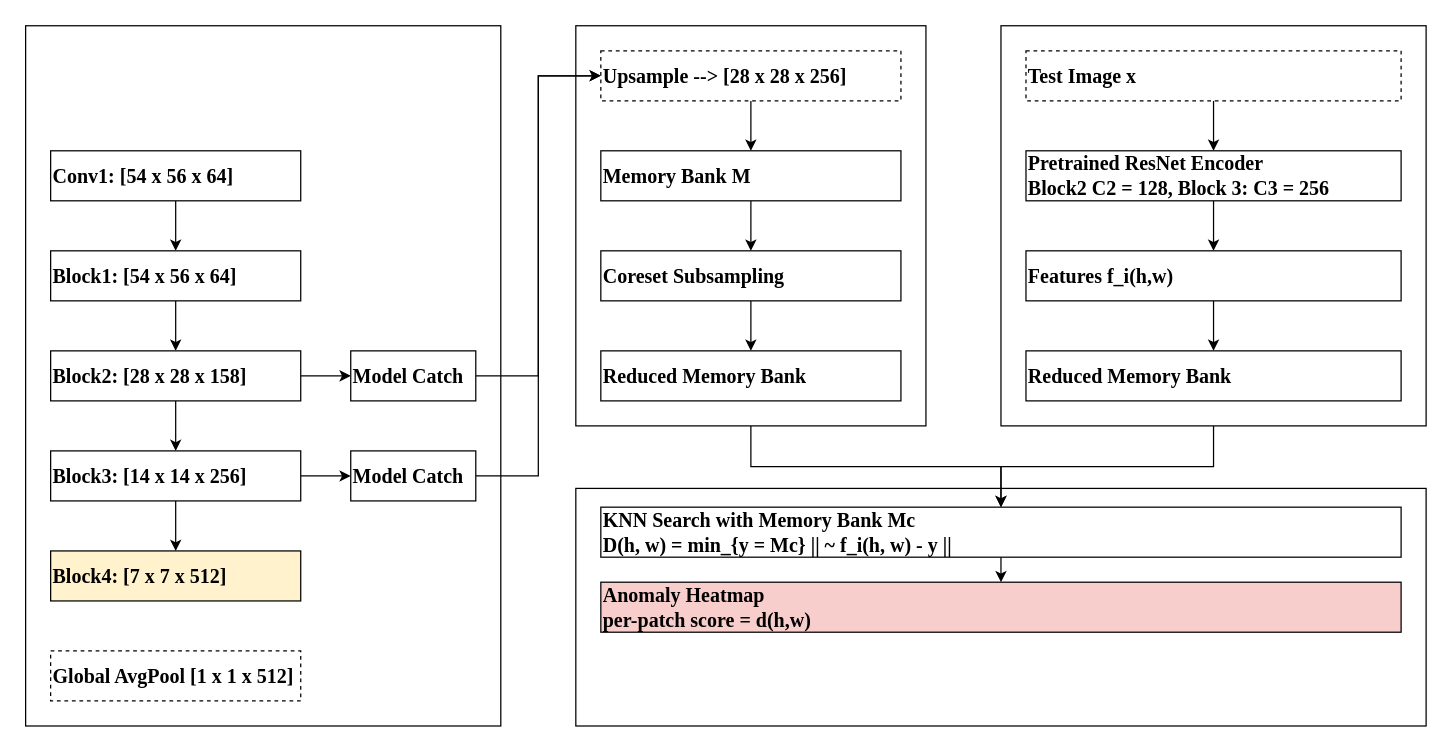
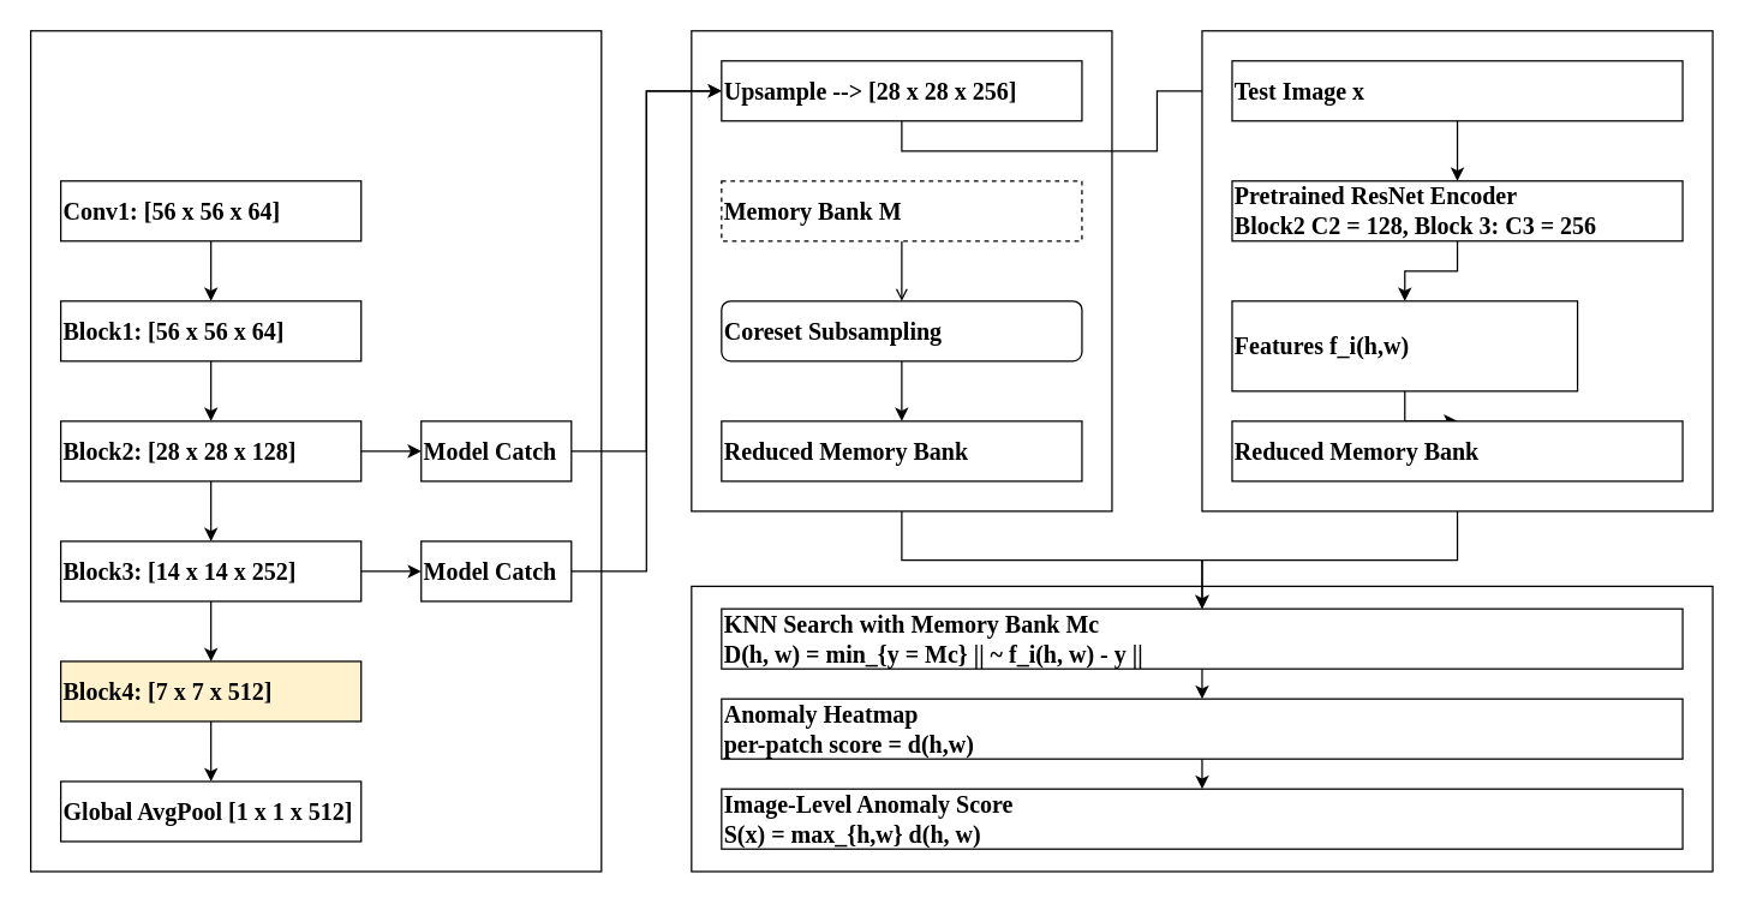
  <mxCell id="0" />
  <mxCell id="1" parent="0" />
  <mxCell id="2" value="" style="rounded=0;whiteSpace=wrap;html=1;" vertex="1" parent="1"><mxGeometry x="460" y="390" width="680" height="190" as="geometry" /></mxCell>
  <mxCell id="3" style="edgeStyle=orthogonalEdgeStyle;rounded=0;orthogonalLoop=1;jettySize=auto;html=1;exitX=0.5;exitY=1;exitDx=0;exitDy=0;" edge="1" parent="1" source="4" target="40"><mxGeometry relative="1" as="geometry" /></mxCell>
  <mxCell id="4" value="" style="rounded=0;whiteSpace=wrap;html=1;" vertex="1" parent="1"><mxGeometry x="460" y="20" width="280" height="320" as="geometry" /></mxCell>
  <mxCell id="5" value="" style="rounded=0;whiteSpace=wrap;html=1;" vertex="1" parent="1"><mxGeometry x="20" y="20" width="380" height="560" as="geometry" /></mxCell>
  <mxCell id="6" style="edgeStyle=orthogonalEdgeStyle;rounded=0;orthogonalLoop=1;jettySize=auto;html=1;exitX=0.5;exitY=1;exitDx=0;exitDy=0;" edge="1" parent="1" source="7" target="9"><mxGeometry relative="1" as="geometry" /></mxCell>
- <mxCell id="7" value="Conv1: [54 x 56 x 64]" style="rounded=0;whiteSpace=wrap;html=1;fontFamily=Times New Roman;fontSize=16;fontStyle=1;align=left;" vertex="1" parent="1"><mxGeometry x="40" y="120" width="200" height="40" as="geometry" /></mxCell>
+ <mxCell id="7" value="Conv1: [56 x 56 x 64]" style="rounded=0;whiteSpace=wrap;html=1;fontFamily=Times New Roman;fontSize=16;fontStyle=1;align=left;" vertex="1" parent="1"><mxGeometry x="40" y="120" width="200" height="40" as="geometry" /></mxCell>
  <mxCell id="8" style="edgeStyle=orthogonalEdgeStyle;rounded=0;orthogonalLoop=1;jettySize=auto;html=1;exitX=0.5;exitY=1;exitDx=0;exitDy=0;entryX=0.5;entryY=0;entryDx=0;entryDy=0;" edge="1" parent="1" source="9" target="12"><mxGeometry relative="1" as="geometry" /></mxCell>
- <mxCell id="9" value="Block1: [54 x 56 x 64]" style="rounded=0;whiteSpace=wrap;html=1;fontFamily=Times New Roman;fontSize=16;fontStyle=1;align=left;" vertex="1" parent="1"><mxGeometry x="40" y="200" width="200" height="40" as="geometry" /></mxCell>
+ <mxCell id="9" value="Block1: [56 x 56 x 64]" style="rounded=0;whiteSpace=wrap;html=1;fontFamily=Times New Roman;fontSize=16;fontStyle=1;align=left;" vertex="1" parent="1"><mxGeometry x="40" y="200" width="200" height="40" as="geometry" /></mxCell>
  <mxCell id="10" style="edgeStyle=orthogonalEdgeStyle;rounded=0;orthogonalLoop=1;jettySize=auto;html=1;exitX=1;exitY=0.5;exitDx=0;exitDy=0;entryX=0;entryY=0.5;entryDx=0;entryDy=0;" edge="1" parent="1" source="12" target="20"><mxGeometry relative="1" as="geometry" /></mxCell>
  <mxCell id="11" style="edgeStyle=orthogonalEdgeStyle;rounded=0;orthogonalLoop=1;jettySize=auto;html=1;exitX=0.5;exitY=1;exitDx=0;exitDy=0;entryX=0.5;entryY=0;entryDx=0;entryDy=0;" edge="1" parent="1" source="12" target="15"><mxGeometry relative="1" as="geometry" /></mxCell>
- <mxCell id="12" value="Block2: [28 x 28 x 158]" style="rounded=0;whiteSpace=wrap;html=1;fontFamily=Times New Roman;fontSize=16;fontStyle=1;align=left;" vertex="1" parent="1"><mxGeometry x="40" y="280" width="200" height="40" as="geometry" /></mxCell>
+ <mxCell id="12" value="Block2: [28 x 28 x 128]" style="rounded=0;whiteSpace=wrap;html=1;fontFamily=Times New Roman;fontSize=16;fontStyle=1;align=left;" vertex="1" parent="1"><mxGeometry x="40" y="280" width="200" height="40" as="geometry" /></mxCell>
  <mxCell id="13" style="edgeStyle=orthogonalEdgeStyle;rounded=0;orthogonalLoop=1;jettySize=auto;html=1;exitX=1;exitY=0.5;exitDx=0;exitDy=0;entryX=0;entryY=0.5;entryDx=0;entryDy=0;" edge="1" parent="1" source="15" target="22"><mxGeometry relative="1" as="geometry" /></mxCell>
  <mxCell id="14" style="edgeStyle=orthogonalEdgeStyle;rounded=0;orthogonalLoop=1;jettySize=auto;html=1;exitX=0.5;exitY=1;exitDx=0;exitDy=0;entryX=0.5;entryY=0;entryDx=0;entryDy=0;" edge="1" parent="1" source="15" target="17"><mxGeometry relative="1" as="geometry" /></mxCell>
- <mxCell id="15" value="Block3: [14 x 14 x 256]" style="rounded=0;whiteSpace=wrap;html=1;fontFamily=Times New Roman;fontSize=16;fontStyle=1;align=left;" vertex="1" parent="1"><mxGeometry x="40" y="360" width="200" height="40" as="geometry" /></mxCell>
+ <mxCell id="15" value="Block3: [14 x 14 x 252]" style="rounded=0;whiteSpace=wrap;html=1;fontFamily=Times New Roman;fontSize=16;fontStyle=1;align=left;" vertex="1" parent="1"><mxGeometry x="40" y="360" width="200" height="40" as="geometry" /></mxCell>
+ <mxCell id="16" style="edgeStyle=orthogonalEdgeStyle;rounded=0;orthogonalLoop=1;jettySize=auto;html=1;exitX=0.5;exitY=1;exitDx=0;exitDy=0;entryX=0.5;entryY=0;entryDx=0;entryDy=0;" edge="1" parent="1" source="17" target="18"><mxGeometry relative="1" as="geometry" /></mxCell>
  <mxCell id="17" value="Block4: [7 x 7 x 512]" style="rounded=0;whiteSpace=wrap;html=1;fontFamily=Times New Roman;fontSize=16;fontStyle=1;align=left;fillColor=#fff2cc;" vertex="1" parent="1"><mxGeometry x="40" y="440" width="200" height="40" as="geometry" /></mxCell>
- <mxCell id="18" value="Global AvgPool [1 x 1 x 512]" style="rounded=0;whiteSpace=wrap;html=1;fontFamily=Times New Roman;fontSize=16;fontStyle=1;align=left;dashed=1;" vertex="1" parent="1"><mxGeometry x="40" y="520" width="200" height="40" as="geometry" /></mxCell>
+ <mxCell id="18" value="Global AvgPool [1 x 1 x 512]" style="rounded=0;whiteSpace=wrap;html=1;fontFamily=Times New Roman;fontSize=16;fontStyle=1;align=left;" vertex="1" parent="1"><mxGeometry x="40" y="520" width="200" height="40" as="geometry" /></mxCell>
  <mxCell id="19" style="edgeStyle=orthogonalEdgeStyle;rounded=0;orthogonalLoop=1;jettySize=auto;html=1;exitX=1;exitY=0.5;exitDx=0;exitDy=0;entryX=0;entryY=0.5;entryDx=0;entryDy=0;" edge="1" parent="1" source="20" target="24"><mxGeometry relative="1" as="geometry" /></mxCell>
  <mxCell id="20" value="Model Catch" style="rounded=0;whiteSpace=wrap;html=1;fontFamily=Times New Roman;fontSize=16;fontStyle=1;align=left;" vertex="1" parent="1"><mxGeometry x="280" y="280" width="100" height="40" as="geometry" /></mxCell>
  <mxCell id="21" style="edgeStyle=orthogonalEdgeStyle;rounded=0;orthogonalLoop=1;jettySize=auto;html=1;exitX=1;exitY=0.5;exitDx=0;exitDy=0;entryX=0;entryY=0.5;entryDx=0;entryDy=0;" edge="1" parent="1" source="22" target="24"><mxGeometry relative="1" as="geometry" /></mxCell>
  <mxCell id="22" value="Model Catch" style="rounded=0;whiteSpace=wrap;html=1;fontFamily=Times New Roman;fontSize=16;fontStyle=1;align=left;" vertex="1" parent="1"><mxGeometry x="280" y="360" width="100" height="40" as="geometry" /></mxCell>
- <mxCell id="23" style="edgeStyle=orthogonalEdgeStyle;rounded=0;orthogonalLoop=1;jettySize=auto;html=1;exitX=0.5;exitY=1;exitDx=0;exitDy=0;" edge="1" parent="1" source="24" target="26"><mxGeometry relative="1" as="geometry" /></mxCell>
- <mxCell id="24" value="Upsample --&amp;gt; [28 x 28 x 256]" style="rounded=0;whiteSpace=wrap;html=1;fontFamily=Times New Roman;fontSize=16;fontStyle=1;align=left;dashed=1;" vertex="1" parent="1"><mxGeometry x="480" y="40" width="240" height="40" as="geometry" /></mxCell>
- <mxCell id="25" style="edgeStyle=orthogonalEdgeStyle;rounded=0;orthogonalLoop=1;jettySize=auto;html=1;exitX=0.5;exitY=1;exitDx=0;exitDy=0;entryX=0.5;entryY=0;entryDx=0;entryDy=0;" edge="1" parent="1" source="26" target="28"><mxGeometry relative="1" as="geometry" /></mxCell>
- <mxCell id="26" value="Memory Bank M" style="rounded=0;whiteSpace=wrap;html=1;fontFamily=Times New Roman;fontSize=16;fontStyle=1;align=left;" vertex="1" parent="1"><mxGeometry x="480" y="120" width="240" height="40" as="geometry" /></mxCell>
+ <mxCell id="23" style="edgeStyle=orthogonalEdgeStyle;rounded=0;orthogonalLoop=1;jettySize=auto;html=1;exitX=0.5;exitY=1;exitDx=0;exitDy=0;" edge="1" parent="1" source="24" target="33"><mxGeometry relative="1" as="geometry" /></mxCell>
+ <mxCell id="24" value="Upsample --&amp;gt; [28 x 28 x 256]" style="rounded=0;whiteSpace=wrap;html=1;fontFamily=Times New Roman;fontSize=16;fontStyle=1;align=left;" vertex="1" parent="1"><mxGeometry x="480" y="40" width="240" height="40" as="geometry" /></mxCell>
+ <mxCell id="25" style="edgeStyle=orthogonalEdgeStyle;rounded=0;orthogonalLoop=1;jettySize=auto;html=1;exitX=0.5;exitY=1;exitDx=0;exitDy=0;entryX=0.5;entryY=0;entryDx=0;entryDy=0;endArrow=open;" edge="1" parent="1" source="26" target="28"><mxGeometry relative="1" as="geometry" /></mxCell>
+ <mxCell id="26" value="Memory Bank M" style="rounded=0;whiteSpace=wrap;html=1;fontFamily=Times New Roman;fontSize=16;fontStyle=1;align=left;dashed=1;" vertex="1" parent="1"><mxGeometry x="480" y="120" width="240" height="40" as="geometry" /></mxCell>
  <mxCell id="27" style="edgeStyle=orthogonalEdgeStyle;rounded=0;orthogonalLoop=1;jettySize=auto;html=1;exitX=0.5;exitY=1;exitDx=0;exitDy=0;entryX=0.5;entryY=0;entryDx=0;entryDy=0;" edge="1" parent="1" source="28" target="29"><mxGeometry relative="1" as="geometry" /></mxCell>
- <mxCell id="28" value="Coreset Subsampling" style="rounded=0;whiteSpace=wrap;html=1;fontFamily=Times New Roman;fontSize=16;fontStyle=1;align=left;" vertex="1" parent="1"><mxGeometry x="480" y="200" width="240" height="40" as="geometry" /></mxCell>
+ <mxCell id="28" value="Coreset Subsampling" style="whiteSpace=wrap;html=1;fontFamily=Times New Roman;fontSize=16;fontStyle=1;align=left;rounded=1;" vertex="1" parent="1"><mxGeometry x="480" y="200" width="240" height="40" as="geometry" /></mxCell>
  <mxCell id="29" value="Reduced Memory Bank" style="rounded=0;whiteSpace=wrap;html=1;fontFamily=Times New Roman;fontSize=16;fontStyle=1;align=left;" vertex="1" parent="1"><mxGeometry x="480" y="280" width="240" height="40" as="geometry" /></mxCell>
  <mxCell id="30" style="edgeStyle=orthogonalEdgeStyle;rounded=0;orthogonalLoop=1;jettySize=auto;html=1;exitX=0.5;exitY=1;exitDx=0;exitDy=0;entryX=0.5;entryY=0;entryDx=0;entryDy=0;" edge="1" parent="1" source="31" target="40"><mxGeometry relative="1" as="geometry" /></mxCell>
  <mxCell id="31" value="" style="rounded=0;whiteSpace=wrap;html=1;" vertex="1" parent="1"><mxGeometry x="800" y="20" width="340" height="320" as="geometry" /></mxCell>
  <mxCell id="32" style="edgeStyle=orthogonalEdgeStyle;rounded=0;orthogonalLoop=1;jettySize=auto;html=1;exitX=0.5;exitY=1;exitDx=0;exitDy=0;" edge="1" parent="1" source="33" target="35"><mxGeometry relative="1" as="geometry" /></mxCell>
- <mxCell id="33" value="Test Image x" style="rounded=0;whiteSpace=wrap;html=1;fontFamily=Times New Roman;fontSize=16;fontStyle=1;align=left;dashed=1;" vertex="1" parent="1"><mxGeometry x="820" y="40" width="300" height="40" as="geometry" /></mxCell>
+ <mxCell id="33" value="Test Image x" style="rounded=0;whiteSpace=wrap;html=1;fontFamily=Times New Roman;fontSize=16;fontStyle=1;align=left;" vertex="1" parent="1"><mxGeometry x="820" y="40" width="300" height="40" as="geometry" /></mxCell>
  <mxCell id="34" style="edgeStyle=orthogonalEdgeStyle;rounded=0;orthogonalLoop=1;jettySize=auto;html=1;exitX=0.5;exitY=1;exitDx=0;exitDy=0;entryX=0.5;entryY=0;entryDx=0;entryDy=0;" edge="1" parent="1" source="35" target="37"><mxGeometry relative="1" as="geometry" /></mxCell>
  <mxCell id="35" value="Pretrained ResNet Encoder&lt;div&gt;Block2 C2 = 128, Block 3: C3 = 256&lt;/div&gt;" style="rounded=0;whiteSpace=wrap;html=1;fontFamily=Times New Roman;fontSize=16;fontStyle=1;align=left;" vertex="1" parent="1"><mxGeometry x="820" y="120" width="300" height="40" as="geometry" /></mxCell>
  <mxCell id="36" style="edgeStyle=orthogonalEdgeStyle;rounded=0;orthogonalLoop=1;jettySize=auto;html=1;exitX=0.5;exitY=1;exitDx=0;exitDy=0;entryX=0.5;entryY=0;entryDx=0;entryDy=0;" edge="1" parent="1" source="37" target="38"><mxGeometry relative="1" as="geometry" /></mxCell>
- <mxCell id="37" value="Features f_i(h,w)" style="rounded=0;whiteSpace=wrap;html=1;fontFamily=Times New Roman;fontSize=16;fontStyle=1;align=left;" vertex="1" parent="1"><mxGeometry x="820" y="200" width="300" height="40" as="geometry" /></mxCell>
+ <mxCell id="37" value="Features f_i(h,w)" style="rounded=0;whiteSpace=wrap;html=1;fontFamily=Times New Roman;fontSize=16;fontStyle=1;align=left;" vertex="1" parent="1"><mxGeometry x="820" y="200" width="230" height="60" as="geometry" /></mxCell>
  <mxCell id="38" value="Reduced Memory Bank" style="rounded=0;whiteSpace=wrap;html=1;fontFamily=Times New Roman;fontSize=16;fontStyle=1;align=left;" vertex="1" parent="1"><mxGeometry x="820" y="280" width="300" height="40" as="geometry" /></mxCell>
  <mxCell id="39" style="edgeStyle=orthogonalEdgeStyle;rounded=0;orthogonalLoop=1;jettySize=auto;html=1;exitX=0.5;exitY=1;exitDx=0;exitDy=0;entryX=0.5;entryY=0;entryDx=0;entryDy=0;" edge="1" parent="1" source="40" target="42"><mxGeometry relative="1" as="geometry" /></mxCell>
  <mxCell id="40" value="KNN Search with Memory Bank Mc&lt;div&gt;D(h, w) = min_{y = Mc} || ~ f_i(h, w) - y ||&lt;/div&gt;" style="rounded=0;whiteSpace=wrap;html=1;fontFamily=Times New Roman;fontSize=16;fontStyle=1;align=left;" vertex="1" parent="1"><mxGeometry x="480" y="405" width="640" height="40" as="geometry" /></mxCell>
- <mxCell id="42" value="Anomaly Heatmap&lt;div&gt;per-patch score = d(h,w)&lt;/div&gt;" style="rounded=0;whiteSpace=wrap;html=1;fontFamily=Times New Roman;fontSize=16;fontStyle=1;align=left;fillColor=#f8cecc;" vertex="1" parent="1"><mxGeometry x="480" y="465" width="640" height="40" as="geometry" /></mxCell>
+ <mxCell id="41" style="edgeStyle=orthogonalEdgeStyle;rounded=0;orthogonalLoop=1;jettySize=auto;html=1;exitX=0.5;exitY=1;exitDx=0;exitDy=0;entryX=0.5;entryY=0;entryDx=0;entryDy=0;" edge="1" parent="1" source="42" target="43"><mxGeometry relative="1" as="geometry" /></mxCell>
+ <mxCell id="42" value="Anomaly Heatmap&lt;div&gt;per-patch score = d(h,w)&lt;/div&gt;" style="rounded=0;whiteSpace=wrap;html=1;fontFamily=Times New Roman;fontSize=16;fontStyle=1;align=left;" vertex="1" parent="1"><mxGeometry x="480" y="465" width="640" height="40" as="geometry" /></mxCell>
+ <mxCell id="43" value="Image-Level Anomaly Score&lt;div&gt;S(x) = max_{h,w} d(h, w)&lt;/div&gt;" style="rounded=0;whiteSpace=wrap;html=1;fontFamily=Times New Roman;fontSize=16;fontStyle=1;align=left;" vertex="1" parent="1"><mxGeometry x="480" y="525" width="640" height="40" as="geometry" /></mxCell>
